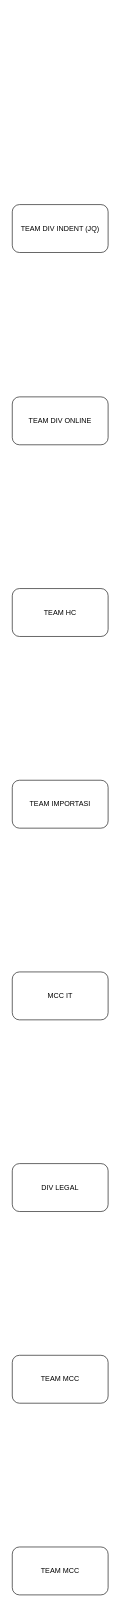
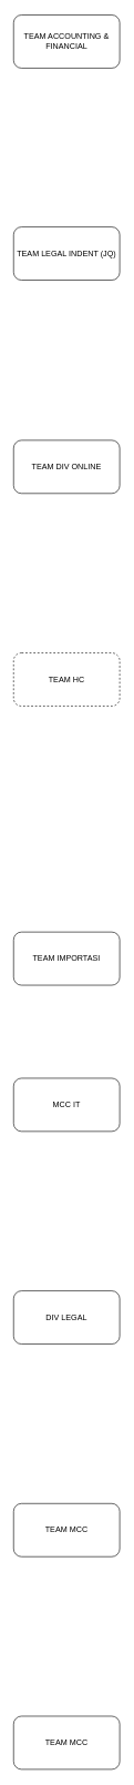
  <mxCell id="0" />
  <mxCell id="1" parent="0" />
- <mxCell id="3" value="&lt;font style=&quot;font-size: 12px;&quot;&gt;TEAM DIV INDENT (JQ)&lt;/font&gt;" style="rounded=1;whiteSpace=wrap;html=1;" vertex="1" parent="1"><mxGeometry x="20" y="339" width="160" height="80" as="geometry" /></mxCell>
+ <mxCell id="2" value="&lt;font style=&quot;font-size: 12px;&quot;&gt;TEAM ACCOUNTING &amp;amp; FINANCIAL&lt;/font&gt;" style="rounded=1;whiteSpace=wrap;html=1;" vertex="1" parent="1"><mxGeometry x="20" y="20" width="160" height="80" as="geometry" /></mxCell>
+ <mxCell id="3" value="&lt;font style=&quot;font-size: 12px;&quot;&gt;TEAM LEGAL INDENT (JQ)&lt;/font&gt;" style="rounded=1;whiteSpace=wrap;html=1;" vertex="1" parent="1"><mxGeometry x="20" y="339" width="160" height="80" as="geometry" /></mxCell>
  <mxCell id="4" value="&lt;font style=&quot;font-size: 12px;&quot;&gt;TEAM DIV ONLINE&lt;/font&gt;" style="rounded=1;whiteSpace=wrap;html=1;" vertex="1" parent="1"><mxGeometry x="20" y="660" width="160" height="80" as="geometry" /></mxCell>
- <mxCell id="5" value="&lt;font style=&quot;font-size: 12px;&quot;&gt;TEAM HC&lt;/font&gt;" style="rounded=1;whiteSpace=wrap;html=1;" vertex="1" parent="1"><mxGeometry x="20" y="980" width="160" height="80" as="geometry" /></mxCell>
- <mxCell id="6" value="&lt;font style=&quot;font-size: 12px;&quot;&gt;TEAM IMPORTASI&lt;/font&gt;" style="rounded=1;whiteSpace=wrap;html=1;" vertex="1" parent="1"><mxGeometry x="20" y="1300" width="160" height="80" as="geometry" /></mxCell>
+ <mxCell id="5" value="&lt;font style=&quot;font-size: 12px;&quot;&gt;TEAM HC&lt;/font&gt;" style="rounded=1;whiteSpace=wrap;html=1;dashed=1;" vertex="1" parent="1"><mxGeometry x="20" y="980" width="160" height="80" as="geometry" /></mxCell>
+ <mxCell id="6" value="&lt;font style=&quot;font-size: 12px;&quot;&gt;TEAM IMPORTASI&lt;/font&gt;" style="rounded=1;whiteSpace=wrap;html=1;" vertex="1" parent="1"><mxGeometry x="20" y="1400" width="160" height="80" as="geometry" /></mxCell>
  <mxCell id="7" value="&lt;font style=&quot;font-size: 12px;&quot;&gt;MCC IT&lt;/font&gt;" style="rounded=1;whiteSpace=wrap;html=1;" vertex="1" parent="1"><mxGeometry x="20" y="1620" width="160" height="80" as="geometry" /></mxCell>
  <mxCell id="8" value="&lt;font style=&quot;font-size: 12px;&quot;&gt;DIV LEGAL&lt;/font&gt;" style="rounded=1;whiteSpace=wrap;html=1;" vertex="1" parent="1"><mxGeometry x="20" y="1940" width="160" height="80" as="geometry" /></mxCell>
  <mxCell id="9" value="&lt;font style=&quot;font-size: 12px;&quot;&gt;TEAM MCC&lt;/font&gt;" style="rounded=1;whiteSpace=wrap;html=1;" vertex="1" parent="1"><mxGeometry x="20" y="2260" width="160" height="80" as="geometry" /></mxCell>
  <mxCell id="10" value="&lt;font style=&quot;font-size: 12px;&quot;&gt;TEAM MCC&lt;/font&gt;" style="rounded=1;whiteSpace=wrap;html=1;" vertex="1" parent="1"><mxGeometry x="20" y="2580" width="160" height="80" as="geometry" /></mxCell>
